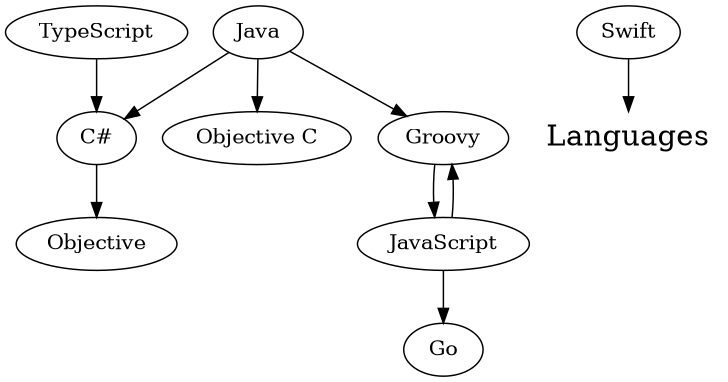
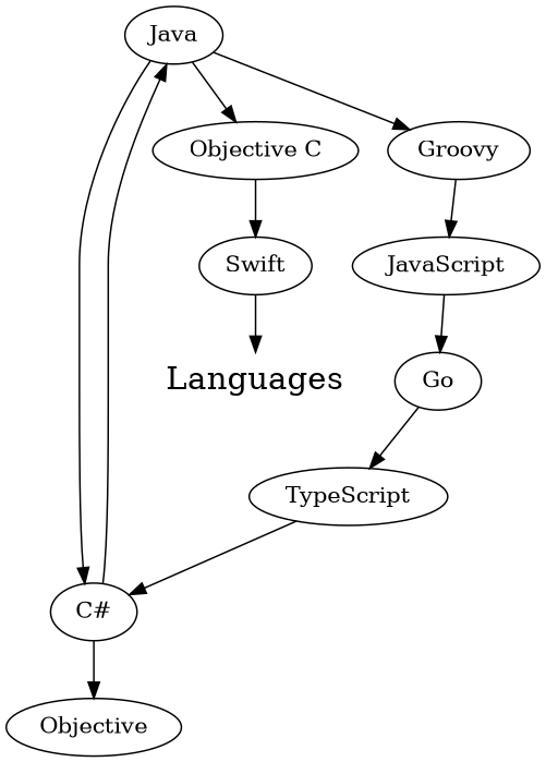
  digraph {
    Java
    "C#"
    "Objective C"
    Groovy
    n5 [label=Objective]
    Swift
    JavaScript
    Languages [fontsize=20 shape=none]
    Go
    TypeScript
    Java -> "C#"
    Java -> "Objective C"
    Java -> Groovy
+   "C#" -> Java
    "C#" -> n5
+   "Objective C" -> Swift
    Groovy -> JavaScript
    Swift -> Languages
-   JavaScript -> Groovy
    JavaScript -> Go
+   Go -> TypeScript
    TypeScript -> "C#"
  }
